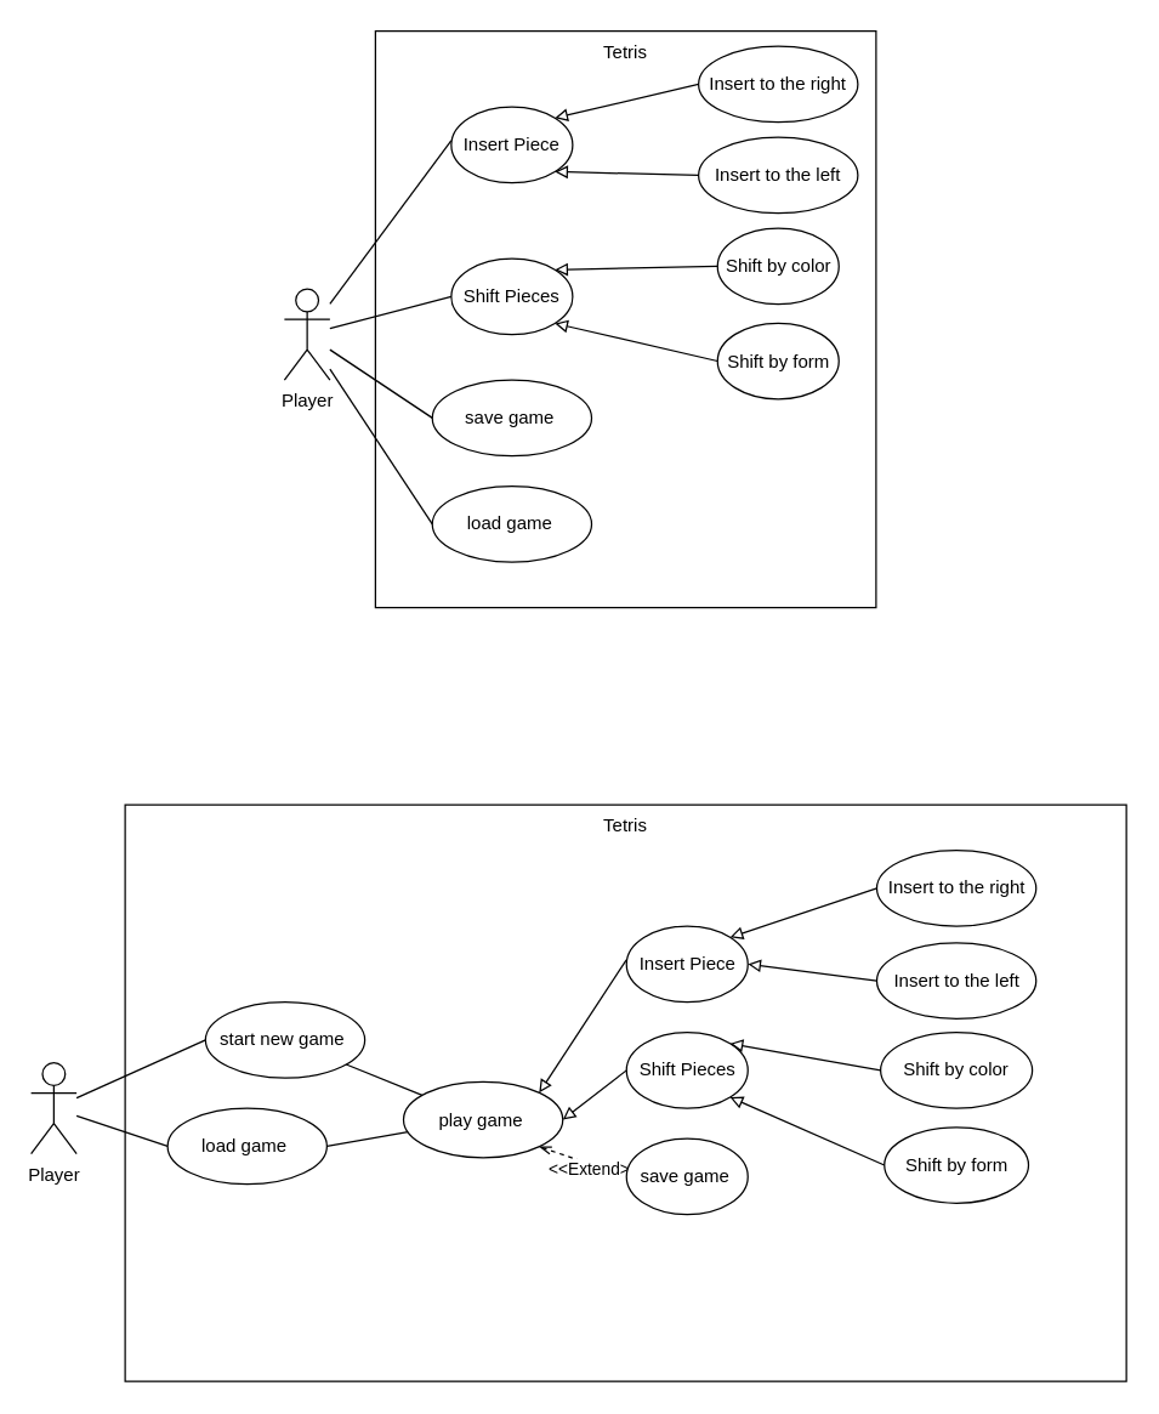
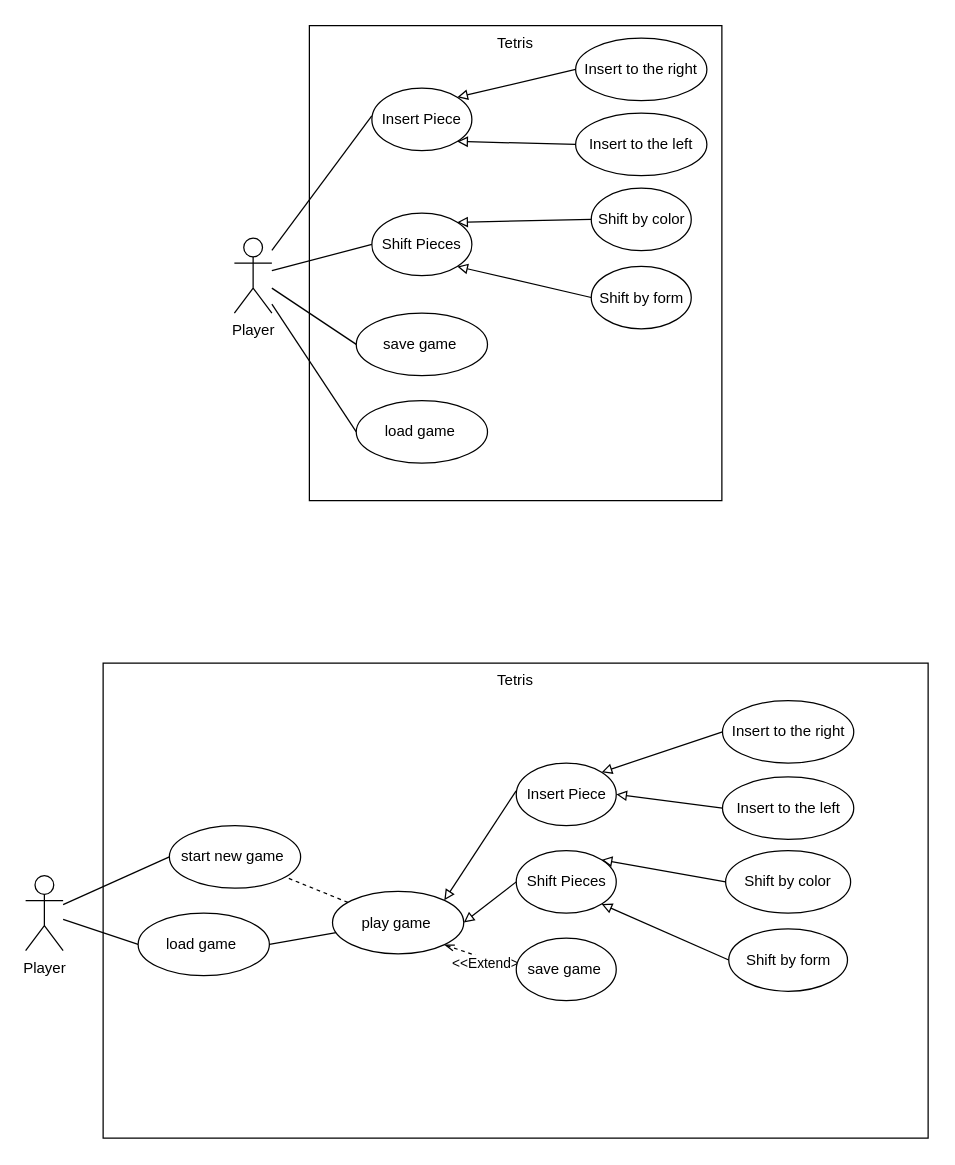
  <mxCell id="0" />
  <mxCell id="1" parent="0" />
  <mxCell id="2" value="&lt;div style=&quot;&quot;&gt;Tetris&lt;/div&gt;" style="rounded=0;whiteSpace=wrap;html=1;align=center;movable=1;resizable=1;rotatable=1;deletable=1;editable=1;connectable=1;verticalAlign=top;" parent="1" vertex="1"><mxGeometry x="247" y="20" width="330" height="380" as="geometry" /></mxCell>
  <mxCell id="3" value="Insert Piece" style="ellipse;whiteSpace=wrap;html=1;movable=1;resizable=1;rotatable=1;deletable=1;editable=1;connectable=1;" parent="1" vertex="1"><mxGeometry x="297" y="70" width="80" height="50" as="geometry" /></mxCell>
  <mxCell id="4" style="html=1;entryX=0;entryY=0.5;entryDx=0;entryDy=0;endArrow=none;endFill=0;movable=1;resizable=1;rotatable=1;deletable=1;editable=1;connectable=1;" parent="1" source="6" target="18" edge="1"><mxGeometry relative="1" as="geometry"><mxPoint x="217" y="210" as="sourcePoint" /></mxGeometry></mxCell>
  <mxCell id="5" style="html=1;entryX=0;entryY=0.5;entryDx=0;entryDy=0;endArrow=none;endFill=0;movable=1;resizable=1;rotatable=1;deletable=1;editable=1;connectable=1;" parent="1" source="6" target="19" edge="1"><mxGeometry relative="1" as="geometry"><mxPoint x="227" y="260" as="sourcePoint" /></mxGeometry></mxCell>
  <mxCell id="6" value="Player" style="shape=umlActor;verticalLabelPosition=bottom;verticalAlign=top;html=1;outlineConnect=0;movable=1;resizable=1;rotatable=1;deletable=1;editable=1;connectable=1;" parent="1" vertex="1"><mxGeometry x="187" y="190" width="30" height="60" as="geometry" /></mxCell>
  <mxCell id="7" value="Shift Pieces" style="ellipse;whiteSpace=wrap;html=1;movable=1;resizable=1;rotatable=1;deletable=1;editable=1;connectable=1;" parent="1" vertex="1"><mxGeometry x="297" y="170" width="80" height="50" as="geometry" /></mxCell>
  <mxCell id="8" value="Insert to the right" style="ellipse;whiteSpace=wrap;html=1;movable=1;resizable=1;rotatable=1;deletable=1;editable=1;connectable=1;" parent="1" vertex="1"><mxGeometry x="460" y="30" width="105" height="50" as="geometry" /></mxCell>
  <mxCell id="9" value="Insert to the left" style="ellipse;whiteSpace=wrap;html=1;movable=1;resizable=1;rotatable=1;deletable=1;editable=1;connectable=1;" parent="1" vertex="1"><mxGeometry x="460" y="90" width="105" height="50" as="geometry" /></mxCell>
  <mxCell id="10" value="Shift by color" style="ellipse;whiteSpace=wrap;html=1;movable=1;resizable=1;rotatable=1;deletable=1;editable=1;connectable=1;" parent="1" vertex="1"><mxGeometry x="472.5" y="150" width="80" height="50" as="geometry" /></mxCell>
  <mxCell id="11" value="Shift by form" style="ellipse;whiteSpace=wrap;html=1;movable=1;resizable=1;rotatable=1;deletable=1;editable=1;connectable=1;" parent="1" vertex="1"><mxGeometry x="472.5" y="212.5" width="80" height="50" as="geometry" /></mxCell>
  <mxCell id="12" style="edgeStyle=none;html=1;exitX=0;exitY=0.5;exitDx=0;exitDy=0;endArrow=block;endFill=0;entryX=1;entryY=0;entryDx=0;entryDy=0;movable=1;resizable=1;rotatable=1;deletable=1;editable=1;connectable=1;" parent="1" source="10" target="7" edge="1"><mxGeometry relative="1" as="geometry"><mxPoint x="459.5" y="262.32" as="sourcePoint" /><mxPoint x="379.5" y="300" as="targetPoint" /></mxGeometry></mxCell>
  <mxCell id="13" style="edgeStyle=none;html=1;exitX=0;exitY=0.5;exitDx=0;exitDy=0;endArrow=block;endFill=0;entryX=1;entryY=1;entryDx=0;entryDy=0;movable=1;resizable=1;rotatable=1;deletable=1;editable=1;connectable=1;" parent="1" source="11" target="7" edge="1"><mxGeometry relative="1" as="geometry"><mxPoint x="459.5" y="330" as="sourcePoint" /><mxPoint x="379.5" y="320" as="targetPoint" /></mxGeometry></mxCell>
  <mxCell id="14" style="edgeStyle=none;html=1;endArrow=block;endFill=0;entryX=1;entryY=0;entryDx=0;entryDy=0;exitX=0;exitY=0.5;exitDx=0;exitDy=0;movable=1;resizable=1;rotatable=1;deletable=1;editable=1;connectable=1;" parent="1" source="8" target="3" edge="1"><mxGeometry relative="1" as="geometry"><mxPoint x="429.5" y="100" as="sourcePoint" /><mxPoint x="360.784" y="100.002" as="targetPoint" /></mxGeometry></mxCell>
  <mxCell id="15" style="edgeStyle=none;html=1;endArrow=block;endFill=0;entryX=1;entryY=1;entryDx=0;entryDy=0;exitX=0;exitY=0.5;exitDx=0;exitDy=0;movable=1;resizable=1;rotatable=1;deletable=1;editable=1;connectable=1;" parent="1" source="9" target="3" edge="1"><mxGeometry relative="1" as="geometry"><mxPoint x="439.5" y="163" as="sourcePoint" /><mxPoint x="372.744" y="180.002" as="targetPoint" /></mxGeometry></mxCell>
  <mxCell id="16" value="" style="endArrow=none;html=1;entryX=-0.001;entryY=0.443;entryDx=0;entryDy=0;entryPerimeter=0;movable=1;resizable=1;rotatable=1;deletable=1;editable=1;connectable=1;" parent="1" source="6" target="3" edge="1"><mxGeometry width="50" height="50" relative="1" as="geometry"><mxPoint x="227" y="200" as="sourcePoint" /><mxPoint x="277" y="150" as="targetPoint" /></mxGeometry></mxCell>
  <mxCell id="17" value="" style="endArrow=none;html=1;entryX=0;entryY=0.5;entryDx=0;entryDy=0;movable=1;resizable=1;rotatable=1;deletable=1;editable=1;connectable=1;" parent="1" source="6" target="7" edge="1"><mxGeometry width="50" height="50" relative="1" as="geometry"><mxPoint x="227" y="220" as="sourcePoint" /><mxPoint x="417" y="180" as="targetPoint" /></mxGeometry></mxCell>
  <mxCell id="18" value="save game&amp;nbsp;" style="ellipse;whiteSpace=wrap;html=1;movable=1;resizable=1;rotatable=1;deletable=1;editable=1;connectable=1;" parent="1" vertex="1"><mxGeometry x="284.5" y="250" width="105" height="50" as="geometry" /></mxCell>
  <mxCell id="19" value="load game&amp;nbsp;" style="ellipse;whiteSpace=wrap;html=1;movable=1;resizable=1;rotatable=1;deletable=1;editable=1;connectable=1;" parent="1" vertex="1"><mxGeometry x="284.5" y="320" width="105" height="50" as="geometry" /></mxCell>
  <mxCell id="20" value="&lt;div style=&quot;&quot;&gt;Tetris&lt;/div&gt;" style="rounded=0;whiteSpace=wrap;html=1;align=center;movable=0;resizable=0;rotatable=0;deletable=0;editable=0;connectable=0;verticalAlign=top;" parent="1" vertex="1"><mxGeometry x="82" y="530" width="660" height="380" as="geometry" /></mxCell>
  <mxCell id="21" value="Insert Piece" style="ellipse;whiteSpace=wrap;html=1;movable=1;resizable=1;rotatable=1;deletable=1;editable=1;connectable=1;" parent="1" vertex="1"><mxGeometry x="412.5" y="610" width="80" height="50" as="geometry" /></mxCell>
  <mxCell id="22" style="html=1;entryX=0;entryY=0.5;entryDx=0;entryDy=0;endArrow=none;endFill=0;movable=1;resizable=1;rotatable=1;deletable=1;editable=1;connectable=1;exitX=1;exitY=1;exitDx=0;exitDy=0;dashed=1;startArrow=openThin;startFill=0;" parent="1" source="43" target="37" edge="1"><mxGeometry relative="1" as="geometry"><mxPoint x="330" y="760" as="sourcePoint" /></mxGeometry></mxCell>
  <mxCell id="23" value="&amp;lt;&amp;lt;Extend&amp;gt;&amp;gt;" style="edgeLabel;html=1;align=center;verticalAlign=middle;resizable=0;points=[];" parent="22" vertex="1" connectable="0"><mxGeometry x="-0.37" relative="1" as="geometry"><mxPoint x="18" y="8" as="offset" /></mxGeometry></mxCell>
  <mxCell id="24" style="html=1;entryX=0;entryY=0.5;entryDx=0;entryDy=0;endArrow=none;endFill=0;movable=1;resizable=1;rotatable=1;deletable=1;editable=1;connectable=1;" parent="1" source="25" target="38" edge="1"><mxGeometry relative="1" as="geometry"><mxPoint x="60" y="770" as="sourcePoint" /></mxGeometry></mxCell>
  <mxCell id="25" value="Player" style="shape=umlActor;verticalLabelPosition=bottom;verticalAlign=top;html=1;outlineConnect=0;movable=1;resizable=1;rotatable=1;deletable=1;editable=1;connectable=1;" parent="1" vertex="1"><mxGeometry x="20" y="700" width="30" height="60" as="geometry" /></mxCell>
  <mxCell id="26" value="Shift Pieces" style="ellipse;whiteSpace=wrap;html=1;movable=1;resizable=1;rotatable=1;deletable=1;editable=1;connectable=1;" parent="1" vertex="1"><mxGeometry x="412.5" y="680" width="80" height="50" as="geometry" /></mxCell>
  <mxCell id="27" value="Insert to the right" style="ellipse;whiteSpace=wrap;html=1;movable=1;resizable=1;rotatable=1;deletable=1;editable=1;connectable=1;" parent="1" vertex="1"><mxGeometry x="577.5" y="560" width="105" height="50" as="geometry" /></mxCell>
  <mxCell id="28" value="Insert to the left" style="ellipse;whiteSpace=wrap;html=1;movable=1;resizable=1;rotatable=1;deletable=1;editable=1;connectable=1;" parent="1" vertex="1"><mxGeometry x="577.5" y="621" width="105" height="50" as="geometry" /></mxCell>
  <mxCell id="29" value="Shift by color" style="ellipse;whiteSpace=wrap;html=1;movable=1;resizable=1;rotatable=1;deletable=1;editable=1;connectable=1;" parent="1" vertex="1"><mxGeometry x="580" y="680" width="100" height="50" as="geometry" /></mxCell>
  <mxCell id="30" value="Shift by form" style="ellipse;whiteSpace=wrap;html=1;movable=1;resizable=1;rotatable=1;deletable=1;editable=1;connectable=1;" parent="1" vertex="1"><mxGeometry x="582.5" y="742.5" width="95" height="50" as="geometry" /></mxCell>
  <mxCell id="31" style="html=1;exitX=0;exitY=0.5;exitDx=0;exitDy=0;endArrow=block;endFill=0;entryX=1;entryY=0;entryDx=0;entryDy=0;movable=1;resizable=1;rotatable=1;deletable=1;editable=1;connectable=1;" parent="1" source="29" target="26" edge="1"><mxGeometry relative="1" as="geometry"><mxPoint x="680" y="792.32" as="sourcePoint" /><mxPoint x="600" y="830" as="targetPoint" /></mxGeometry></mxCell>
  <mxCell id="32" style="html=1;exitX=0;exitY=0.5;exitDx=0;exitDy=0;endArrow=block;endFill=0;entryX=1;entryY=1;entryDx=0;entryDy=0;movable=1;resizable=1;rotatable=1;deletable=1;editable=1;connectable=1;" parent="1" source="30" target="26" edge="1"><mxGeometry relative="1" as="geometry"><mxPoint x="680" y="860" as="sourcePoint" /><mxPoint x="600" y="850" as="targetPoint" /></mxGeometry></mxCell>
  <mxCell id="33" style="html=1;endArrow=block;endFill=0;entryX=1;entryY=0;entryDx=0;entryDy=0;exitX=0;exitY=0.5;exitDx=0;exitDy=0;movable=1;resizable=1;rotatable=1;deletable=1;editable=1;connectable=1;" parent="1" source="27" target="21" edge="1"><mxGeometry relative="1" as="geometry"><mxPoint x="650" y="630" as="sourcePoint" /><mxPoint x="581.284" y="630.002" as="targetPoint" /></mxGeometry></mxCell>
  <mxCell id="34" style="html=1;endArrow=block;endFill=0;entryX=1;entryY=0.5;entryDx=0;entryDy=0;exitX=0;exitY=0.5;exitDx=0;exitDy=0;movable=1;resizable=1;rotatable=1;deletable=1;editable=1;connectable=1;" parent="1" source="28" target="21" edge="1"><mxGeometry relative="1" as="geometry"><mxPoint x="660" y="693" as="sourcePoint" /><mxPoint x="593.244" y="710.002" as="targetPoint" /></mxGeometry></mxCell>
  <mxCell id="35" value="" style="endArrow=none;html=1;entryX=-0.001;entryY=0.443;entryDx=0;entryDy=0;entryPerimeter=0;movable=1;resizable=1;rotatable=1;deletable=1;editable=1;connectable=1;exitX=1;exitY=0;exitDx=0;exitDy=0;startArrow=block;startFill=0;" parent="1" source="43" target="21" edge="1"><mxGeometry width="50" height="50" relative="1" as="geometry"><mxPoint x="60" y="710" as="sourcePoint" /><mxPoint x="110" y="660" as="targetPoint" /></mxGeometry></mxCell>
  <mxCell id="36" value="" style="endArrow=none;html=1;entryX=0;entryY=0.5;entryDx=0;entryDy=0;movable=1;resizable=1;rotatable=1;deletable=1;editable=1;connectable=1;exitX=1;exitY=0.5;exitDx=0;exitDy=0;startArrow=block;startFill=0;" parent="1" source="43" target="26" edge="1"><mxGeometry width="50" height="50" relative="1" as="geometry"><mxPoint x="60" y="730" as="sourcePoint" /><mxPoint x="250" y="690" as="targetPoint" /></mxGeometry></mxCell>
  <mxCell id="37" value="save game&amp;nbsp;" style="ellipse;whiteSpace=wrap;html=1;movable=1;resizable=1;rotatable=1;deletable=1;editable=1;connectable=1;" parent="1" vertex="1"><mxGeometry x="412.5" y="750" width="80" height="50" as="geometry" /></mxCell>
  <mxCell id="38" value="load game&amp;nbsp;" style="ellipse;whiteSpace=wrap;html=1;movable=1;resizable=1;rotatable=1;deletable=1;editable=1;connectable=1;" parent="1" vertex="1"><mxGeometry x="110" y="730" width="105" height="50" as="geometry" /></mxCell>
  <mxCell id="39" style="html=1;entryX=0;entryY=0.5;entryDx=0;entryDy=0;endArrow=none;endFill=0;movable=1;resizable=1;rotatable=1;deletable=1;editable=1;connectable=1;" parent="1" source="25" target="40" edge="1"><mxGeometry relative="1" as="geometry"><mxPoint x="60" y="730" as="sourcePoint" /></mxGeometry></mxCell>
  <mxCell id="40" value="start new game&amp;nbsp;" style="ellipse;whiteSpace=wrap;html=1;movable=1;resizable=1;rotatable=1;deletable=1;editable=1;connectable=1;" parent="1" vertex="1"><mxGeometry x="135" y="660" width="105" height="50" as="geometry" /></mxCell>
  <mxCell id="41" style="html=1;entryX=1;entryY=0.5;entryDx=0;entryDy=0;endArrow=none;endFill=0;" parent="1" source="43" target="38" edge="1"><mxGeometry relative="1" as="geometry" /></mxCell>
- <mxCell id="42" style="html=1;endArrow=none;endFill=0;" parent="1" source="43" target="40" edge="1"><mxGeometry relative="1" as="geometry" /></mxCell>
+ <mxCell id="42" style="html=1;endArrow=none;endFill=0;dashed=1;" parent="1" source="43" target="40" edge="1"><mxGeometry relative="1" as="geometry" /></mxCell>
  <mxCell id="43" value="play&amp;nbsp;game&amp;nbsp;" style="ellipse;whiteSpace=wrap;html=1;movable=1;resizable=1;rotatable=1;deletable=1;editable=1;connectable=1;" parent="1" vertex="1"><mxGeometry x="265.5" y="712.5" width="105" height="50" as="geometry" /></mxCell>
